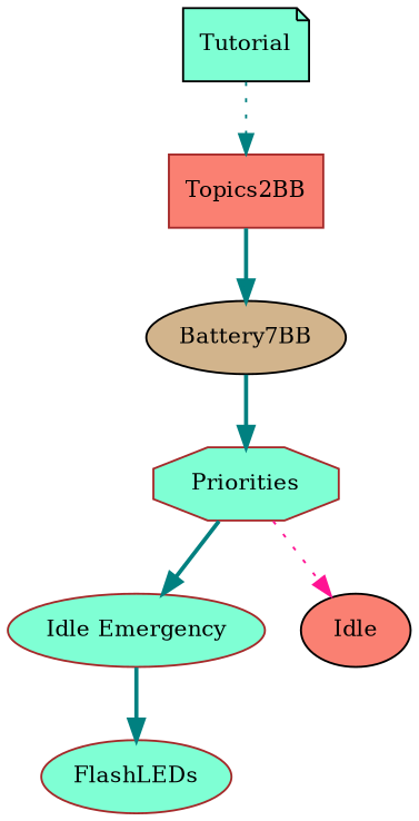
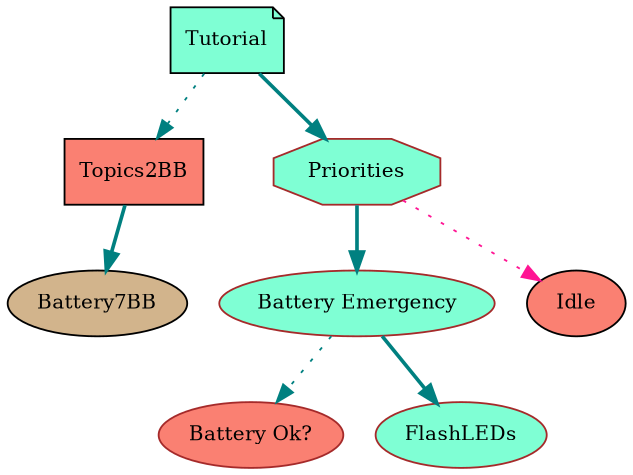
  digraph {
    fontname="times-roman"
    node [color=black fillcolor=aquamarine fontcolor=black fontname="times-roman" fontsize=11 shape=ellipse style=filled]
    edge [color=teal fontname="times-roman" style=bold]
    Tutorial [shape=note]
-   Topics2BB [color=brown fillcolor=salmon shape=box]
+   Topics2BB [fillcolor=salmon shape=box]
    Priorities [color=brown shape=octagon]
    n4 [fillcolor=tan label=Battery7BB]
-   "Battery Emergency" [color=brown label="Idle Emergency"]
+   "Battery Emergency" [color=brown]
    Idle [fillcolor=salmon]
+   "Battery Ok?" [color=brown fillcolor=salmon]
    FlashLEDs [color=brown]
    Tutorial -> Topics2BB [style=dotted]
-   n4 -> Priorities
+   Tutorial -> Priorities
    Topics2BB -> n4
    Priorities -> "Battery Emergency"
    Priorities -> Idle [color=deeppink style=dotted]
+   "Battery Emergency" -> "Battery Ok?" [style=dotted]
    "Battery Emergency" -> FlashLEDs
  }
